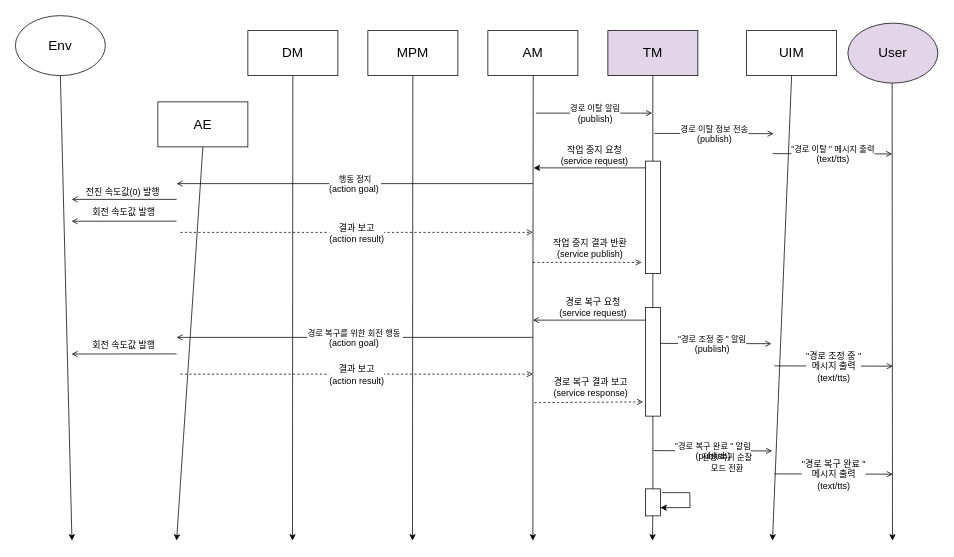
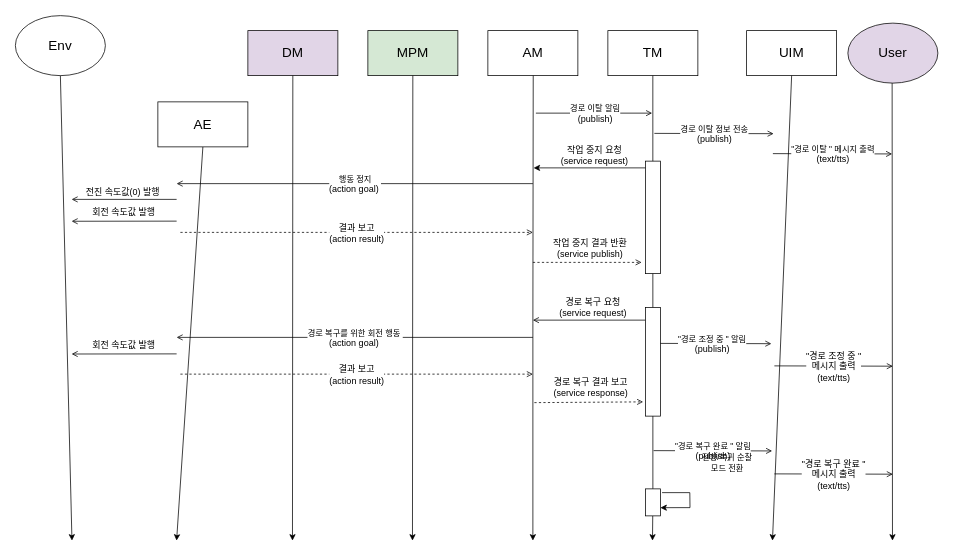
  <mxCell id="0" />
  <mxCell id="1" parent="0" />
  <mxCell id="2" value="&lt;font style=&quot;font-size: 18px;&quot;&gt;Env&lt;/font&gt;" style="ellipse;whiteSpace=wrap;html=1;" vertex="1" parent="1"><mxGeometry x="20" y="20" width="120" height="80" as="geometry" /></mxCell>
- <mxCell id="3" value="&lt;font style=&quot;font-size: 18px;&quot;&gt;DM&lt;/font&gt;" style="rounded=0;whiteSpace=wrap;html=1;" vertex="1" parent="1"><mxGeometry x="330" y="40" width="120" height="60" as="geometry" /></mxCell>
- <mxCell id="4" value="&lt;font style=&quot;font-size: 18px;&quot;&gt;MPM&lt;/font&gt;" style="rounded=0;whiteSpace=wrap;html=1;" vertex="1" parent="1"><mxGeometry x="490" y="40" width="120" height="60" as="geometry" /></mxCell>
+ <mxCell id="3" value="&lt;font style=&quot;font-size: 18px;&quot;&gt;DM&lt;/font&gt;" style="rounded=0;whiteSpace=wrap;html=1;fillColor=#e1d5e7;" vertex="1" parent="1"><mxGeometry x="330" y="40" width="120" height="60" as="geometry" /></mxCell>
+ <mxCell id="4" value="&lt;font style=&quot;font-size: 18px;&quot;&gt;MPM&lt;/font&gt;" style="rounded=0;whiteSpace=wrap;html=1;fillColor=#d5e8d4;" vertex="1" parent="1"><mxGeometry x="490" y="40" width="120" height="60" as="geometry" /></mxCell>
  <mxCell id="5" value="&lt;font style=&quot;font-size: 18px;&quot;&gt;AM&lt;/font&gt;" style="rounded=0;whiteSpace=wrap;html=1;" vertex="1" parent="1"><mxGeometry x="650" y="40" width="120" height="60" as="geometry" /></mxCell>
- <mxCell id="6" value="&lt;font style=&quot;font-size: 18px;&quot;&gt;TM&lt;/font&gt;" style="rounded=0;whiteSpace=wrap;html=1;fillColor=#e1d5e7;" vertex="1" parent="1"><mxGeometry x="810" y="40" width="120" height="60" as="geometry" /></mxCell>
+ <mxCell id="6" value="&lt;font style=&quot;font-size: 18px;&quot;&gt;TM&lt;/font&gt;" style="rounded=0;whiteSpace=wrap;html=1;" vertex="1" parent="1"><mxGeometry x="810" y="40" width="120" height="60" as="geometry" /></mxCell>
  <mxCell id="7" value="&lt;font style=&quot;font-size: 18px;&quot;&gt;UIM&lt;/font&gt;" style="rounded=0;whiteSpace=wrap;html=1;" vertex="1" parent="1"><mxGeometry x="995" y="40" width="120" height="60" as="geometry" /></mxCell>
  <mxCell id="8" value="&lt;font style=&quot;font-size: 18px;&quot;&gt;User&lt;/font&gt;" style="ellipse;whiteSpace=wrap;html=1;fillColor=#e1d5e7;" vertex="1" parent="1"><mxGeometry x="1130" y="30" width="120" height="80" as="geometry" /></mxCell>
  <mxCell id="9" value="" style="endArrow=classic;html=1;rounded=0;exitX=0.5;exitY=1;exitDx=0;exitDy=0;" edge="1" parent="1" source="2"><mxGeometry width="50" height="50" relative="1" as="geometry"><mxPoint x="95.94" y="100" as="sourcePoint" /><mxPoint x="95.47" y="720" as="targetPoint" /></mxGeometry></mxCell>
  <mxCell id="10" value="" style="endArrow=classic;html=1;rounded=0;" edge="1" parent="1"><mxGeometry width="50" height="50" relative="1" as="geometry"><mxPoint x="389.94" y="100" as="sourcePoint" /><mxPoint x="389.47" y="720" as="targetPoint" /></mxGeometry></mxCell>
  <mxCell id="11" value="" style="endArrow=classic;html=1;rounded=0;" edge="1" parent="1"><mxGeometry width="50" height="50" relative="1" as="geometry"><mxPoint x="549.94" y="100" as="sourcePoint" /><mxPoint x="549.47" y="720" as="targetPoint" /></mxGeometry></mxCell>
  <mxCell id="12" value="" style="endArrow=classic;html=1;rounded=0;" edge="1" parent="1"><mxGeometry width="50" height="50" relative="1" as="geometry"><mxPoint x="710" y="430" as="sourcePoint" /><mxPoint x="710" y="720" as="targetPoint" /></mxGeometry></mxCell>
  <mxCell id="13" value="" style="endArrow=classic;html=1;rounded=0;" edge="1" parent="1" source="63"><mxGeometry width="50" height="50" relative="1" as="geometry"><mxPoint x="869.5" y="340" as="sourcePoint" /><mxPoint x="869.5" y="720" as="targetPoint" /></mxGeometry></mxCell>
  <mxCell id="14" value="" style="endArrow=classic;html=1;rounded=0;exitX=0.5;exitY=1;exitDx=0;exitDy=0;" edge="1" parent="1" source="7"><mxGeometry width="50" height="50" relative="1" as="geometry"><mxPoint x="1029" y="210" as="sourcePoint" /><mxPoint x="1029.47" y="720" as="targetPoint" /></mxGeometry></mxCell>
  <mxCell id="15" value="" style="endArrow=classic;html=1;rounded=0;" edge="1" parent="1"><mxGeometry width="50" height="50" relative="1" as="geometry"><mxPoint x="1189" y="110" as="sourcePoint" /><mxPoint x="1189.47" y="720" as="targetPoint" /></mxGeometry></mxCell>
  <mxCell id="16" value="" style="endArrow=none;html=1;rounded=0;startArrow=none;startFill=0;endFill=0;" edge="1" parent="1"><mxGeometry width="50" height="50" relative="1" as="geometry"><mxPoint x="870" y="361" as="sourcePoint" /><mxPoint x="870" y="361" as="targetPoint" /></mxGeometry></mxCell>
  <mxCell id="17" value="" style="endArrow=none;html=1;rounded=0;endFill=0;" edge="1" parent="1"><mxGeometry width="50" height="50" relative="1" as="geometry"><mxPoint x="710.47" y="100" as="sourcePoint" /><mxPoint x="710" y="430" as="targetPoint" /></mxGeometry></mxCell>
  <mxCell id="18" value="" style="endArrow=open;html=1;rounded=0;endFill=0;" edge="1" parent="1"><mxGeometry width="50" height="50" relative="1" as="geometry"><mxPoint x="714" y="150" as="sourcePoint" /><mxPoint x="869" y="150" as="targetPoint" /></mxGeometry></mxCell>
  <mxCell id="19" value="경로 이탈 알림&lt;br style=&quot;border-color: var(--border-color); font-size: 12px;&quot;&gt;&lt;span style=&quot;font-size: 12px;&quot;&gt;(publish)&lt;/span&gt;" style="edgeLabel;html=1;align=center;verticalAlign=middle;resizable=0;points=[];" connectable="0" vertex="1" parent="18"><mxGeometry relative="1" as="geometry"><mxPoint as="offset" /></mxGeometry></mxCell>
  <mxCell id="20" value="" style="endArrow=open;html=1;rounded=0;endFill=0;" edge="1" parent="1"><mxGeometry width="50" height="50" relative="1" as="geometry"><mxPoint x="1032" y="487" as="sourcePoint" /><mxPoint x="1190" y="487.417" as="targetPoint" /></mxGeometry></mxCell>
  <mxCell id="21" value="&quot;경로 조정 중 &quot;&lt;br&gt;메시지 출력&lt;br style=&quot;border-color: var(--border-color); font-size: 12px;&quot;&gt;(text/tts)" style="edgeLabel;html=1;align=center;verticalAlign=middle;resizable=0;points=[];fontSize=12;" connectable="0" vertex="1" parent="20"><mxGeometry relative="1" as="geometry"><mxPoint as="offset" /></mxGeometry></mxCell>
  <mxCell id="22" value="" style="endArrow=open;html=1;rounded=0;endFill=0;" edge="1" parent="1"><mxGeometry width="50" height="50" relative="1" as="geometry"><mxPoint x="1030" y="204" as="sourcePoint" /><mxPoint x="1189" y="204.417" as="targetPoint" /></mxGeometry></mxCell>
  <mxCell id="23" value="&quot;경로 이탈 &quot; 메시지 출력&lt;br style=&quot;border-color: var(--border-color); font-size: 12px;&quot;&gt;&lt;span style=&quot;font-size: 12px;&quot;&gt;(text/tts)&lt;/span&gt;" style="edgeLabel;html=1;align=center;verticalAlign=middle;resizable=0;points=[];" connectable="0" vertex="1" parent="22"><mxGeometry relative="1" as="geometry"><mxPoint as="offset" /></mxGeometry></mxCell>
  <mxCell id="24" value="" style="endArrow=open;html=1;rounded=0;endFill=0;" edge="1" parent="1"><mxGeometry width="50" height="50" relative="1" as="geometry"><mxPoint x="870" y="457" as="sourcePoint" /><mxPoint x="1028" y="457.417" as="targetPoint" /></mxGeometry></mxCell>
  <mxCell id="25" value="&quot;경로 조정 중 &quot; 알림&lt;br style=&quot;border-color: var(--border-color); font-size: 12px;&quot;&gt;&lt;span style=&quot;font-size: 12px;&quot;&gt;(publish)&lt;/span&gt;" style="edgeLabel;html=1;align=center;verticalAlign=middle;resizable=0;points=[];" connectable="0" vertex="1" parent="24"><mxGeometry relative="1" as="geometry"><mxPoint as="offset" /></mxGeometry></mxCell>
  <mxCell id="26" value="" style="endArrow=open;html=1;rounded=0;endFill=0;" edge="1" parent="1"><mxGeometry width="50" height="50" relative="1" as="geometry"><mxPoint x="235" y="265" as="sourcePoint" /><mxPoint x="95" y="265" as="targetPoint" /></mxGeometry></mxCell>
  <mxCell id="27" value="전진 속도값(0) 발행" style="edgeLabel;html=1;align=center;verticalAlign=middle;resizable=0;points=[];fontSize=12;" connectable="0" vertex="1" parent="26"><mxGeometry relative="1" as="geometry"><mxPoint x="-3" y="-11" as="offset" /></mxGeometry></mxCell>
  <mxCell id="28" value="" style="endArrow=open;html=1;rounded=0;endFill=0;dashed=1;" edge="1" parent="1"><mxGeometry width="50" height="50" relative="1" as="geometry"><mxPoint x="240" y="309.002" as="sourcePoint" /><mxPoint x="710" y="309" as="targetPoint" /></mxGeometry></mxCell>
  <mxCell id="29" value="&lt;p style=&quot;margin-top: 0pt; margin-bottom: 0pt; margin-left: 0in; direction: ltr; unicode-bidi: embed; font-size: 12px;&quot;&gt;&lt;br&gt;&lt;/p&gt;" style="edgeLabel;html=1;align=center;verticalAlign=middle;resizable=0;points=[];fontSize=12;" connectable="0" vertex="1" parent="28"><mxGeometry relative="1" as="geometry"><mxPoint x="-6" y="-17" as="offset" /></mxGeometry></mxCell>
  <mxCell id="30" value="&lt;p style=&quot;border-color: var(--border-color); font-size: 12px; margin-top: 0pt; margin-bottom: 0pt; margin-left: 0in; direction: ltr; unicode-bidi: embed;&quot;&gt;결과 보고&lt;/p&gt;&lt;p style=&quot;border-color: var(--border-color); font-size: 12px; margin-top: 0pt; margin-bottom: 0pt; margin-left: 0in; direction: ltr; unicode-bidi: embed;&quot;&gt;(action result)&lt;/p&gt;" style="edgeLabel;html=1;align=center;verticalAlign=middle;resizable=0;points=[];" connectable="0" vertex="1" parent="28"><mxGeometry relative="1" as="geometry"><mxPoint as="offset" /></mxGeometry></mxCell>
  <mxCell id="31" value="" style="endArrow=classic;html=1;rounded=0;exitX=0;exitY=0;exitDx=0;exitDy=5;exitPerimeter=0;endFill=1;" edge="1" parent="1"><mxGeometry width="50" height="50" relative="1" as="geometry"><mxPoint x="871" y="223" as="sourcePoint" /><mxPoint x="711" y="223" as="targetPoint" /></mxGeometry></mxCell>
  <mxCell id="32" value="작업 중지 요청&lt;br style=&quot;font-size: 12px;&quot;&gt;(service request)" style="edgeLabel;html=1;align=center;verticalAlign=middle;resizable=0;points=[];fontSize=12;" connectable="0" vertex="1" parent="31"><mxGeometry relative="1" as="geometry"><mxPoint y="-18" as="offset" /></mxGeometry></mxCell>
  <mxCell id="33" value="" style="endArrow=open;html=1;rounded=0;exitX=0;exitY=0;exitDx=0;exitDy=5;exitPerimeter=0;endFill=0;" edge="1" parent="1"><mxGeometry width="50" height="50" relative="1" as="geometry"><mxPoint x="870" y="426" as="sourcePoint" /><mxPoint x="710" y="426" as="targetPoint" /></mxGeometry></mxCell>
  <mxCell id="34" value="경로 복구 요청&lt;br style=&quot;font-size: 12px;&quot;&gt;(service request)" style="edgeLabel;html=1;align=center;verticalAlign=middle;resizable=0;points=[];fontSize=12;" connectable="0" vertex="1" parent="33"><mxGeometry relative="1" as="geometry"><mxPoint x="-1" y="-18" as="offset" /></mxGeometry></mxCell>
  <mxCell id="35" value="" style="endArrow=open;html=1;rounded=0;endFill=0;" edge="1" parent="1"><mxGeometry width="50" height="50" relative="1" as="geometry"><mxPoint x="235" y="294" as="sourcePoint" /><mxPoint x="95" y="294.173" as="targetPoint" /></mxGeometry></mxCell>
  <mxCell id="36" value="" style="endArrow=open;html=1;rounded=0;endFill=0;dashed=1;" edge="1" parent="1"><mxGeometry width="50" height="50" relative="1" as="geometry"><mxPoint x="712" y="536.002" as="sourcePoint" /><mxPoint x="857" y="535" as="targetPoint" /></mxGeometry></mxCell>
  <mxCell id="37" value="&lt;p style=&quot;margin-top: 0pt; margin-bottom: 0pt; margin-left: 0in; direction: ltr; unicode-bidi: embed; font-size: 12px;&quot;&gt;경로 복구 결과 보고&lt;/p&gt;&lt;p style=&quot;margin-top: 0pt; margin-bottom: 0pt; margin-left: 0in; direction: ltr; unicode-bidi: embed; font-size: 12px;&quot;&gt;(service response)&lt;/p&gt;" style="edgeLabel;html=1;align=center;verticalAlign=middle;resizable=0;points=[];fontSize=12;" connectable="0" vertex="1" parent="36"><mxGeometry relative="1" as="geometry"><mxPoint x="2" y="-20" as="offset" /></mxGeometry></mxCell>
  <mxCell id="38" value="" style="endArrow=open;html=1;rounded=0;endFill=0;" edge="1" parent="1"><mxGeometry width="50" height="50" relative="1" as="geometry"><mxPoint x="872" y="177" as="sourcePoint" /><mxPoint x="1031" y="177.417" as="targetPoint" /></mxGeometry></mxCell>
  <mxCell id="39" value="경로 이탈 정보 전송&lt;br style=&quot;border-color: var(--border-color); font-size: 12px;&quot;&gt;&lt;span style=&quot;font-size: 12px;&quot;&gt;(publish)&lt;/span&gt;" style="edgeLabel;html=1;align=center;verticalAlign=middle;resizable=0;points=[];" connectable="0" vertex="1" parent="38"><mxGeometry relative="1" as="geometry"><mxPoint as="offset" /></mxGeometry></mxCell>
  <mxCell id="40" value="" style="endArrow=classic;html=1;rounded=0;exitX=0.5;exitY=1;exitDx=0;exitDy=0;" edge="1" parent="1" source="59"><mxGeometry width="50" height="50" relative="1" as="geometry"><mxPoint x="234.5" y="110" as="sourcePoint" /><mxPoint x="234.97" y="720" as="targetPoint" /></mxGeometry></mxCell>
  <mxCell id="41" value="회전 속도값 발행&amp;nbsp;" style="edgeLabel;html=1;align=center;verticalAlign=middle;resizable=0;points=[];fontSize=12;" connectable="0" vertex="1" parent="1"><mxGeometry x="165" y="281.997" as="geometry" /></mxCell>
  <mxCell id="42" value="" style="endArrow=open;html=1;rounded=0;exitX=0;exitY=0;exitDx=0;exitDy=5;exitPerimeter=0;endFill=0;" edge="1" parent="1"><mxGeometry width="50" height="50" relative="1" as="geometry"><mxPoint x="710" y="244" as="sourcePoint" /><mxPoint x="235" y="244" as="targetPoint" /></mxGeometry></mxCell>
  <mxCell id="43" value="행동 정지&lt;br style=&quot;border-color: var(--border-color); font-size: 12px;&quot;&gt;&lt;span style=&quot;font-size: 12px;&quot;&gt;(action goal)&amp;nbsp;&lt;/span&gt;" style="edgeLabel;html=1;align=center;verticalAlign=middle;resizable=0;points=[];" connectable="0" vertex="1" parent="42"><mxGeometry relative="1" as="geometry"><mxPoint as="offset" /></mxGeometry></mxCell>
  <mxCell id="44" value="작업 중지 결과 반환&lt;br&gt;(service publish)" style="edgeLabel;html=1;align=center;verticalAlign=middle;resizable=0;points=[];fontSize=12;" connectable="0" vertex="1" parent="1"><mxGeometry x="785" y="329" as="geometry" /></mxCell>
  <mxCell id="45" value="" style="endArrow=open;html=1;rounded=0;dashed=1;endFill=0;" edge="1" parent="1"><mxGeometry width="50" height="50" relative="1" as="geometry"><mxPoint x="710" y="349" as="sourcePoint" /><mxPoint x="855" y="349" as="targetPoint" /></mxGeometry></mxCell>
  <mxCell id="46" value="" style="endArrow=open;html=1;rounded=0;endFill=0;dashed=1;" edge="1" parent="1"><mxGeometry width="50" height="50" relative="1" as="geometry"><mxPoint x="240" y="498.002" as="sourcePoint" /><mxPoint x="710" y="498" as="targetPoint" /></mxGeometry></mxCell>
  <mxCell id="47" value="&lt;p style=&quot;margin-top: 0pt; margin-bottom: 0pt; margin-left: 0in; direction: ltr; unicode-bidi: embed; font-size: 12px;&quot;&gt;&lt;br&gt;&lt;/p&gt;" style="edgeLabel;html=1;align=center;verticalAlign=middle;resizable=0;points=[];fontSize=12;" connectable="0" vertex="1" parent="46"><mxGeometry relative="1" as="geometry"><mxPoint x="-6" y="-17" as="offset" /></mxGeometry></mxCell>
  <mxCell id="48" value="&lt;p style=&quot;border-color: var(--border-color); font-size: 12px; margin-top: 0pt; margin-bottom: 0pt; margin-left: 0in; direction: ltr; unicode-bidi: embed;&quot;&gt;결과 보고&lt;/p&gt;&lt;p style=&quot;border-color: var(--border-color); font-size: 12px; margin-top: 0pt; margin-bottom: 0pt; margin-left: 0in; direction: ltr; unicode-bidi: embed;&quot;&gt;(action result)&lt;/p&gt;" style="edgeLabel;html=1;align=center;verticalAlign=middle;resizable=0;points=[];" connectable="0" vertex="1" parent="46"><mxGeometry relative="1" as="geometry"><mxPoint as="offset" /></mxGeometry></mxCell>
  <mxCell id="49" value="" style="endArrow=open;html=1;rounded=0;endFill=0;" edge="1" parent="1"><mxGeometry width="50" height="50" relative="1" as="geometry"><mxPoint x="235" y="471" as="sourcePoint" /><mxPoint x="95" y="471.173" as="targetPoint" /></mxGeometry></mxCell>
  <mxCell id="50" value="회전 속도값 발행&amp;nbsp;" style="edgeLabel;html=1;align=center;verticalAlign=middle;resizable=0;points=[];fontSize=12;" connectable="0" vertex="1" parent="1"><mxGeometry x="165" y="458.997" as="geometry" /></mxCell>
  <mxCell id="51" value="" style="endArrow=open;html=1;rounded=0;exitX=0;exitY=0;exitDx=0;exitDy=5;exitPerimeter=0;endFill=0;" edge="1" parent="1"><mxGeometry width="50" height="50" relative="1" as="geometry"><mxPoint x="710" y="449" as="sourcePoint" /><mxPoint x="235" y="449" as="targetPoint" /></mxGeometry></mxCell>
  <mxCell id="52" value="경로 복구를 위한 회전 행동&amp;nbsp;&lt;br style=&quot;border-color: var(--border-color); font-size: 12px;&quot;&gt;&lt;span style=&quot;font-size: 12px;&quot;&gt;(action goal)&amp;nbsp;&lt;/span&gt;" style="edgeLabel;html=1;align=center;verticalAlign=middle;resizable=0;points=[];" connectable="0" vertex="1" parent="51"><mxGeometry relative="1" as="geometry"><mxPoint as="offset" /></mxGeometry></mxCell>
  <mxCell id="53" value="" style="endArrow=open;html=1;rounded=0;endFill=0;" edge="1" parent="1"><mxGeometry width="50" height="50" relative="1" as="geometry"><mxPoint x="870.993" y="599.996" as="sourcePoint" /><mxPoint x="1028.993" y="600.413" as="targetPoint" /></mxGeometry></mxCell>
  <mxCell id="54" value="&quot;경로 복구 완료 &quot; 알림&lt;br style=&quot;border-color: var(--border-color); font-size: 12px;&quot;&gt;&lt;span style=&quot;font-size: 12px;&quot;&gt;(publish)&lt;/span&gt;" style="edgeLabel;html=1;align=center;verticalAlign=middle;resizable=0;points=[];" connectable="0" vertex="1" parent="53"><mxGeometry relative="1" as="geometry"><mxPoint as="offset" /></mxGeometry></mxCell>
  <mxCell id="55" value="" style="endArrow=open;html=1;rounded=0;endFill=0;" edge="1" parent="1"><mxGeometry width="50" height="50" relative="1" as="geometry"><mxPoint x="1032" y="631" as="sourcePoint" /><mxPoint x="1190" y="631.417" as="targetPoint" /></mxGeometry></mxCell>
  <mxCell id="56" value="&quot;경로 복구 완료 &quot; &lt;br&gt;메시지 출력&lt;br style=&quot;border-color: var(--border-color); font-size: 12px;&quot;&gt;(text/tts)" style="edgeLabel;html=1;align=center;verticalAlign=middle;resizable=0;points=[];fontSize=12;" connectable="0" vertex="1" parent="55"><mxGeometry relative="1" as="geometry"><mxPoint as="offset" /></mxGeometry></mxCell>
  <mxCell id="57" value="" style="endArrow=classic;html=1;rounded=0;exitX=1.006;exitY=0.101;exitDx=0;exitDy=0;exitPerimeter=0;endFill=1;entryX=0.981;entryY=0.837;entryDx=0;entryDy=0;entryPerimeter=0;fontSize=11;" edge="1" parent="1"><mxGeometry width="50" height="50" relative="1" as="geometry"><mxPoint x="882.26" y="656" as="sourcePoint" /><mxPoint x="880.004" y="676.11" as="targetPoint" /><Array as="points"><mxPoint x="919.26" y="656" /><mxPoint x="919.51" y="676" /><mxPoint x="907.51" y="676" /></Array></mxGeometry></mxCell>
  <mxCell id="58" value="&lt;span style=&quot;font-size: 11px;&quot;&gt;전향/복귀 순찰 &lt;br style=&quot;font-size: 11px;&quot;&gt;모드 전환&lt;/span&gt;" style="text;html=1;strokeColor=none;fillColor=none;align=center;verticalAlign=middle;whiteSpace=wrap;rounded=0;fontSize=11;" vertex="1" parent="1"><mxGeometry x="919.76" y="601" width="99.25" height="30" as="geometry" /></mxCell>
  <mxCell id="59" value="&lt;span style=&quot;font-size: 18px;&quot;&gt;AE&lt;/span&gt;" style="rounded=0;whiteSpace=wrap;html=1;" vertex="1" parent="1"><mxGeometry x="210" y="135" width="120" height="60" as="geometry" /></mxCell>
  <mxCell id="60" value="" style="endArrow=none;html=1;rounded=0;startArrow=none;startFill=0;endFill=0;entryX=0.5;entryY=0;entryDx=0;entryDy=0;" edge="1" parent="1" target="63"><mxGeometry width="50" height="50" relative="1" as="geometry"><mxPoint x="869.94" y="100" as="sourcePoint" /><mxPoint x="870" y="340" as="targetPoint" /></mxGeometry></mxCell>
  <mxCell id="61" value="" style="rounded=0;whiteSpace=wrap;html=1;" vertex="1" parent="1"><mxGeometry x="860" y="214" width="20" height="150" as="geometry" /></mxCell>
  <mxCell id="62" value="" style="rounded=0;whiteSpace=wrap;html=1;" vertex="1" parent="1"><mxGeometry x="860" y="409" width="20" height="145" as="geometry" /></mxCell>
  <mxCell id="63" value="" style="rounded=0;whiteSpace=wrap;html=1;" vertex="1" parent="1"><mxGeometry x="860" y="651" width="20" height="36" as="geometry" /></mxCell>
